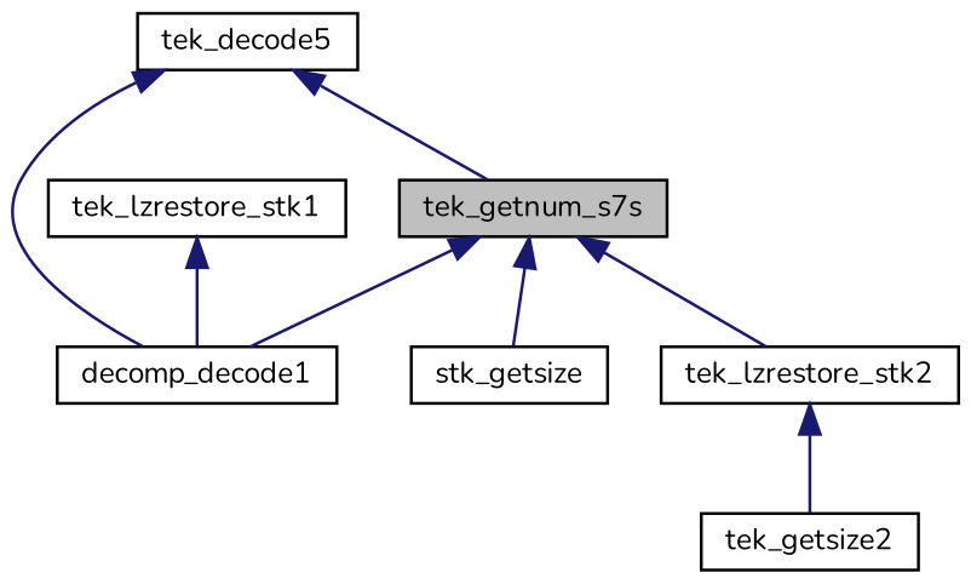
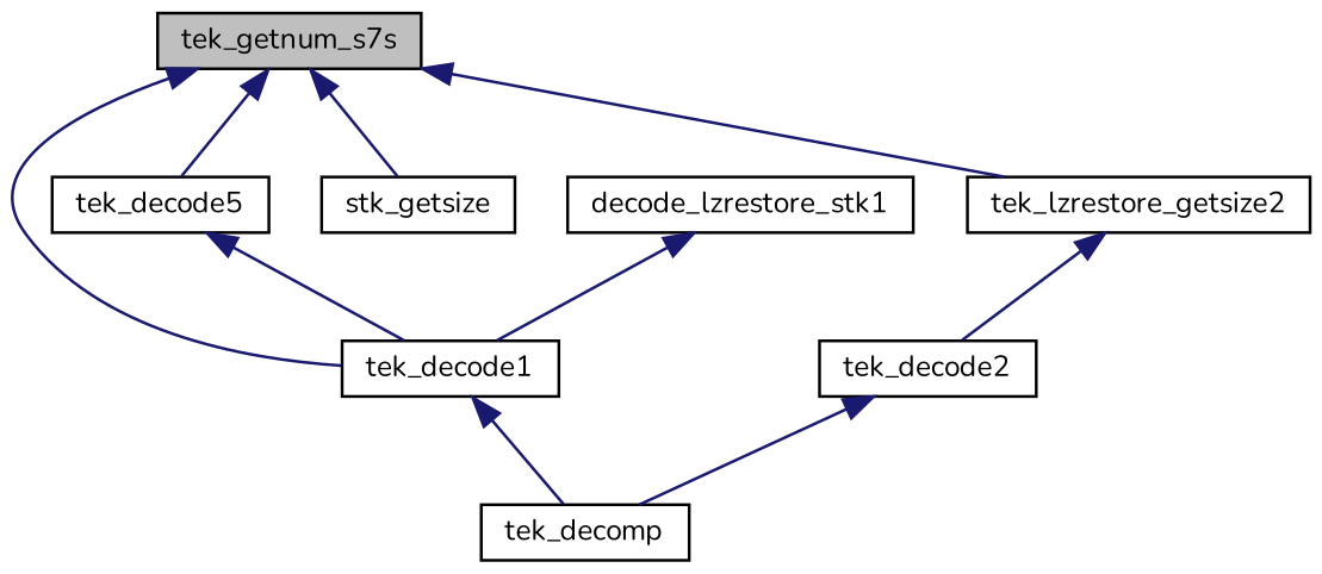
  digraph {
    fontname=Nunito
    rankdir=TB
    node [color=black fillcolor=white fontname=Nunito fontsize=10 shape=record style=filled]
    edge [color=midnightblue dir=back fontname=Nunito fontsize=10 labelfontname=Helvetica labelfontsize=10 style=solid]
    n1 [fillcolor=grey75 fontcolor=black height=0.2 label=tek_getnum_s7s width=0.4]
-   n2 [height=0.2 label=decomp_decode1 width=0.4]
+   n2 [height=0.2 label=tek_decode1 width=0.4]
    n3 [height=0.2 label=tek_decode5 width=0.4]
    n4 [height=0.2 label=stk_getsize width=0.4]
-   n5 [height=0.2 label=tek_lzrestore_stk2 width=0.4]
-   n7 [height=0.2 label=tek_getsize2 width=0.4]
-   n8 [height=0.2 label=tek_lzrestore_stk1 width=0.4]
+   n5 [height=0.2 label=tek_lzrestore_getsize2 width=0.4]
+   n6 [height=0.2 label=tek_decomp width=0.4]
+   n7 [height=0.2 label=tek_decode2 width=0.4]
+   n8 [height=0.2 label=decode_lzrestore_stk1 width=0.4]
    n1 -> n2
-   n3 -> n1
+   n1 -> n3
    n1 -> n4
    n1 -> n5
+   n2 -> n6
    n3 -> n2
    n5 -> n7
+   n7 -> n6
    n8 -> n2
  }
